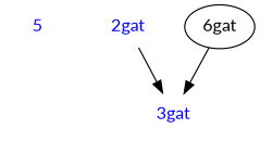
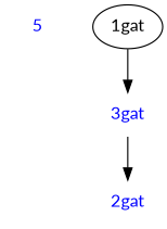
  digraph {
    fontname=Lato
    node [color=white fontcolor=blue fontname=Lato]
    edge [fontname=Lato]
    n1 [label=5]
    "2gat"
    "3gat"
-   "1gat" [label="6gat" color="" fontcolor=""]
-   "2gat" -> "3gat"
+   "1gat" [color="" fontcolor=""]
+   "3gat" -> "2gat"
    "1gat" -> "3gat"
  }
